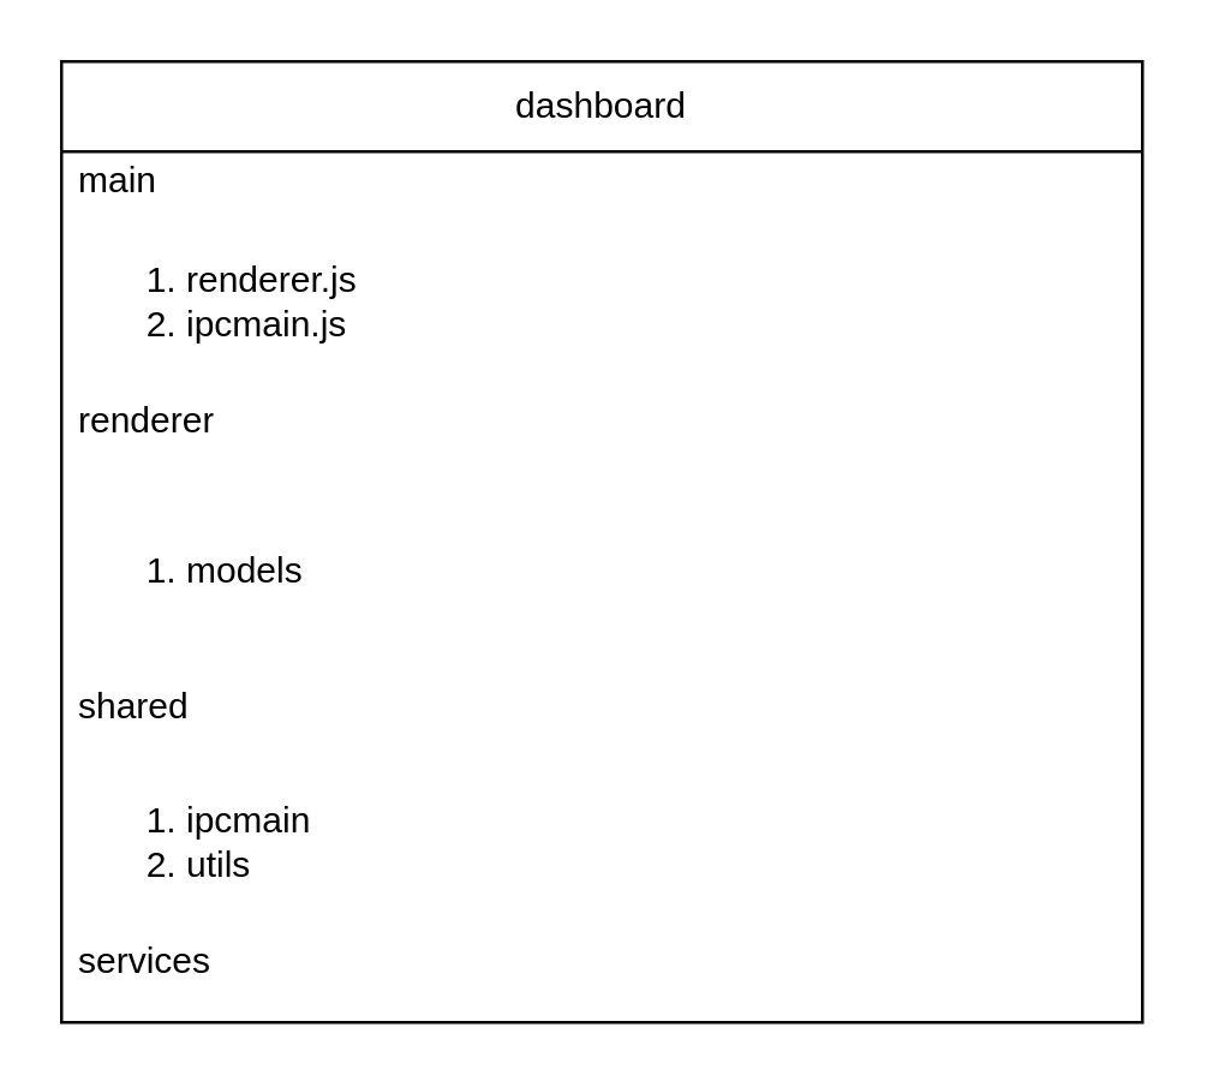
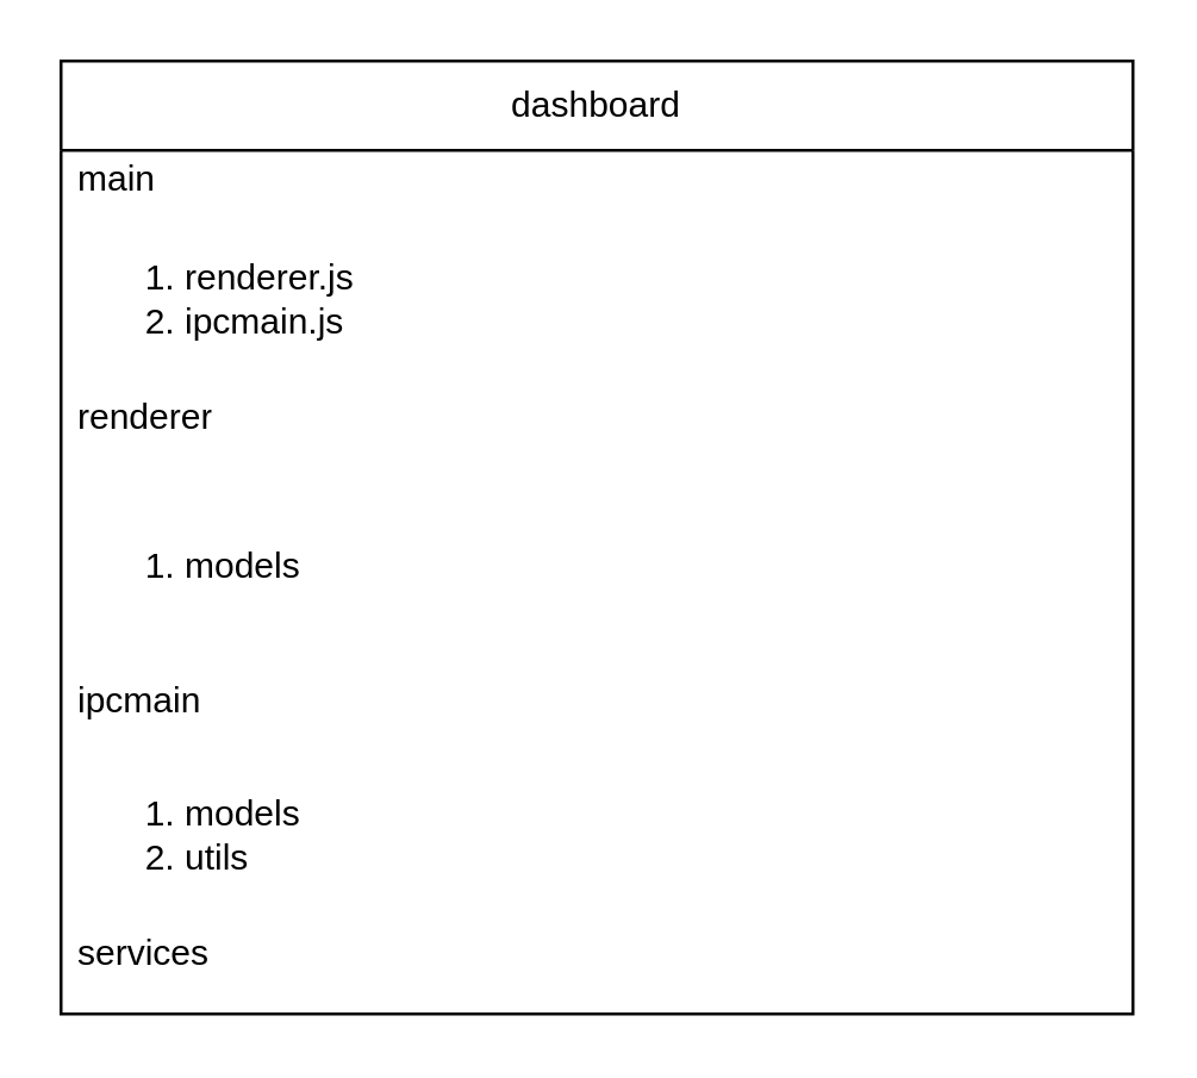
  <mxCell id="0" />
  <mxCell id="1" parent="0" />
  <mxCell id="2" value="dashboard" style="swimlane;fontStyle=0;childLayout=stackLayout;horizontal=1;startSize=30;horizontalStack=0;resizeParent=1;resizeParentMax=0;resizeLast=0;collapsible=1;marginBottom=0;whiteSpace=wrap;html=1;" vertex="1" parent="1"><mxGeometry width="360" height="320" as="geometry" x="20" y="20" /></mxCell>
  <mxCell id="3" value="main&lt;div&gt;&lt;br&gt;&lt;/div&gt;" style="text;strokeColor=none;fillColor=none;align=left;verticalAlign=middle;spacingLeft=4;spacingRight=4;overflow=hidden;points=[[0,0.5],[1,0.5]];portConstraint=eastwest;rotatable=0;whiteSpace=wrap;html=1;" vertex="1" parent="2"><mxGeometry y="30" width="360" height="20" as="geometry" /></mxCell>
  <mxCell id="4" value="&lt;ol&gt;&lt;li&gt;renderer.js&lt;/li&gt;&lt;li&gt;ipcmain.js&lt;/li&gt;&lt;/ol&gt;" style="text;strokeColor=none;fillColor=none;html=1;whiteSpace=wrap;verticalAlign=middle;overflow=hidden;" vertex="1" parent="2"><mxGeometry y="50" width="360" height="60" as="geometry" /></mxCell>
  <mxCell id="5" value="renderer&lt;div&gt;&lt;br&gt;&lt;/div&gt;" style="text;strokeColor=none;fillColor=none;align=left;verticalAlign=middle;spacingLeft=4;spacingRight=4;overflow=hidden;points=[[0,0.5],[1,0.5]];portConstraint=eastwest;rotatable=0;whiteSpace=wrap;html=1;" vertex="1" parent="2"><mxGeometry y="110" width="360" height="30" as="geometry" /></mxCell>
  <mxCell id="6" value="&lt;ol&gt;&lt;li&gt;models&lt;/li&gt;&lt;/ol&gt;" style="text;strokeColor=none;fillColor=none;html=1;whiteSpace=wrap;verticalAlign=middle;overflow=hidden;" vertex="1" parent="2"><mxGeometry y="140" width="360" height="60" as="geometry" /></mxCell>
- <mxCell id="7" value="shared" style="text;strokeColor=none;fillColor=none;align=left;verticalAlign=middle;spacingLeft=4;spacingRight=4;overflow=hidden;points=[[0,0.5],[1,0.5]];portConstraint=eastwest;rotatable=0;whiteSpace=wrap;html=1;" vertex="1" parent="2"><mxGeometry y="200" width="360" height="30" as="geometry" /></mxCell>
- <mxCell id="8" value="&lt;ol&gt;&lt;li&gt;ipcmain&lt;/li&gt;&lt;li&gt;utils&lt;/li&gt;&lt;/ol&gt;" style="text;strokeColor=none;fillColor=none;html=1;whiteSpace=wrap;verticalAlign=middle;overflow=hidden;" vertex="1" parent="2"><mxGeometry y="230" width="360" height="60" as="geometry" /></mxCell>
+ <mxCell id="7" value="ipcmain" style="text;strokeColor=none;fillColor=none;align=left;verticalAlign=middle;spacingLeft=4;spacingRight=4;overflow=hidden;points=[[0,0.5],[1,0.5]];portConstraint=eastwest;rotatable=0;whiteSpace=wrap;html=1;" vertex="1" parent="2"><mxGeometry y="200" width="360" height="30" as="geometry" /></mxCell>
+ <mxCell id="8" value="&lt;ol&gt;&lt;li&gt;models&lt;/li&gt;&lt;li&gt;utils&lt;/li&gt;&lt;/ol&gt;" style="text;strokeColor=none;fillColor=none;html=1;whiteSpace=wrap;verticalAlign=middle;overflow=hidden;" vertex="1" parent="2"><mxGeometry y="230" width="360" height="60" as="geometry" /></mxCell>
  <mxCell id="9" value="services&lt;div&gt;&lt;br&gt;&lt;/div&gt;" style="text;strokeColor=none;fillColor=none;align=left;verticalAlign=middle;spacingLeft=4;spacingRight=4;overflow=hidden;points=[[0,0.5],[1,0.5]];portConstraint=eastwest;rotatable=0;whiteSpace=wrap;html=1;" vertex="1" parent="2"><mxGeometry y="290" width="360" height="30" as="geometry" /></mxCell>
